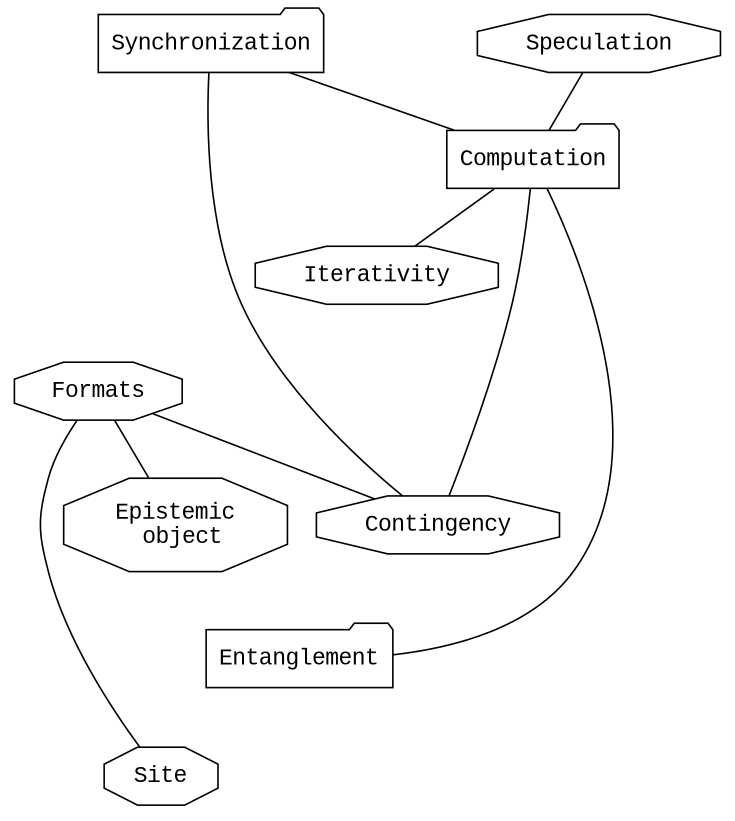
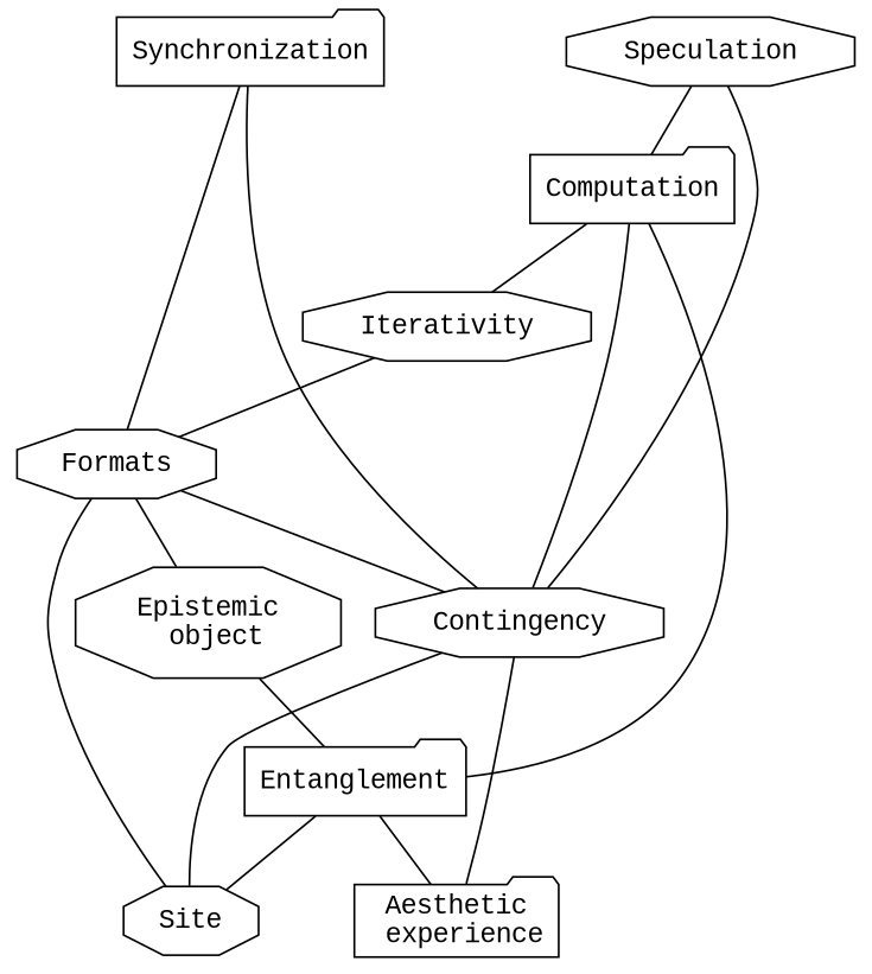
  graph {
    node [fontname="courier new" shape=octagon]
    Synchronization [shape=folder]
    Contingency
    Computation [shape=folder]
    Entanglement [shape=folder]
    "Epistemic\n object"
    Site
+   "Aesthetic\n experience" [shape=folder]
    Iterativity
    Formats
    Speculation
    Synchronization -- Contingency
-   Synchronization -- Computation
+   Synchronization -- Formats
+   Contingency -- Site
+   Contingency -- "Aesthetic\n experience"
    Computation -- Contingency
    Computation -- Entanglement
    Computation -- Iterativity
+   Entanglement -- Site
+   Entanglement -- "Aesthetic\n experience"
+   "Epistemic\n object" -- Entanglement
+   Iterativity -- Formats
    Formats -- Contingency
    Formats -- "Epistemic\n object"
    Formats -- Site
+   Speculation -- Contingency
    Speculation -- Computation
  }
